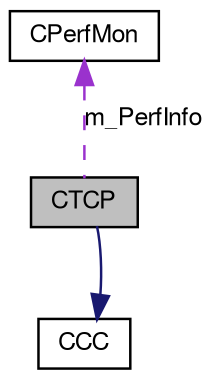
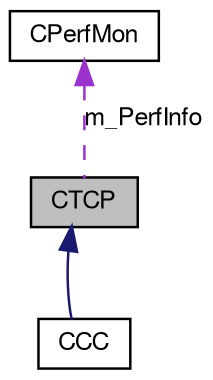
  digraph {
    node [color=black fontname=FreeSans fontsize=10 shape=record]
    edge [dir=back fontname=FreeSans fontsize=10 labelfontname=FreeSans labelfontsize=10]
    n1 [fillcolor=grey75 fontcolor=black height=0.2 label=CTCP style=filled width=0.4]
    n2 [height=0.2 label=CCC width=0.4]
    n3 [height=0.2 label=CPerfMon width=0.4]
-   n2 -> n1 [color=midnightblue style=solid]
+   n1 -> n2 [color=midnightblue style=solid]
    n3 -> n1 [color=darkorchid3 label=m_PerfInfo style=dashed]
  }
